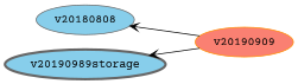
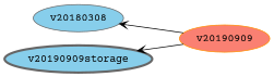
  graph {
    fontname="Courier Prime"
    rankdir=LR
    node [color=gray40 fillcolor=skyblue fontname="Courier Prime" group=api rank=same shape=ellipse style=filled]
    edge [arrowhead=vee arrowtail=vee color=black dir=back fontname="Courier Prime"]
    v20190909 [color=darkorange fillcolor=salmon]
-   v20180808
-   v20190909storage [penwidth=3 label=v20190989storage]
+   v20180808 [label=v20180308]
+   v20190909storage [penwidth=3]
    v20180808 -- v20190909
    v20190909storage -- v20190909
  }
